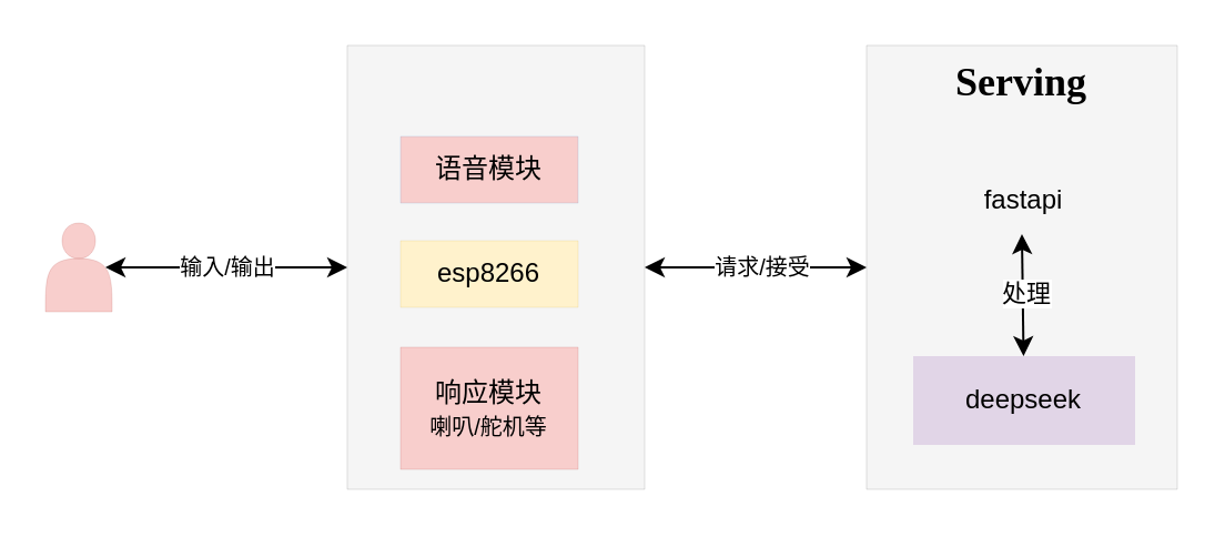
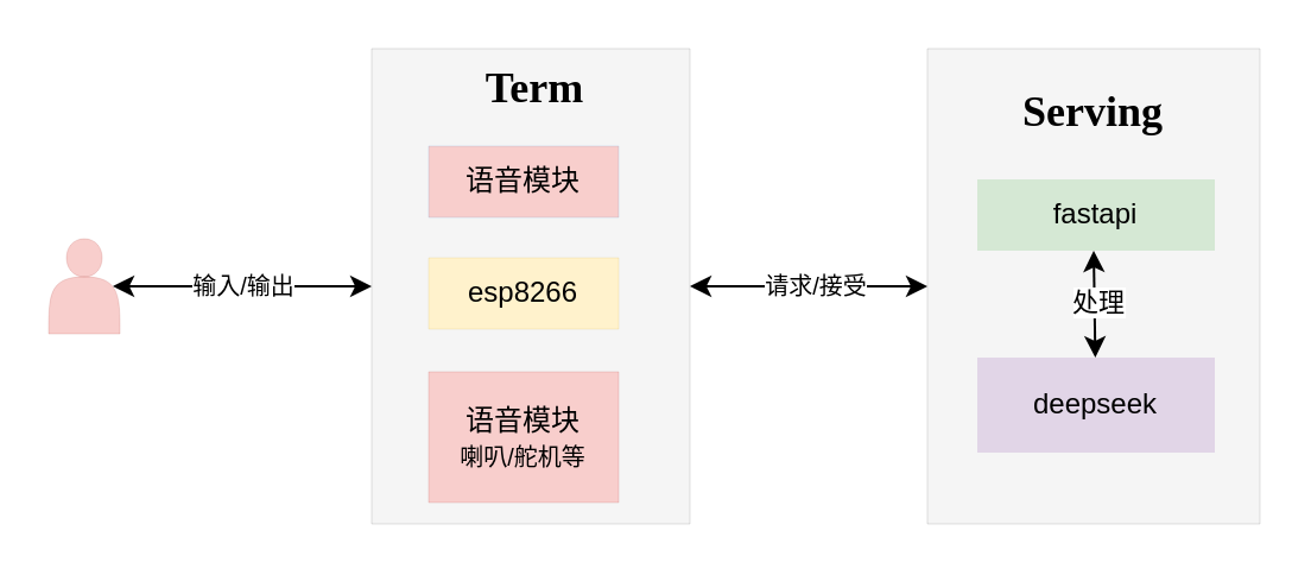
  <mxCell id="0" />
  <mxCell id="1" parent="0" />
  <mxCell id="2" value="" style="rounded=0;whiteSpace=wrap;html=1;fillColor=#f5f5f5;fontColor=#333333;strokeColor=#666666;strokeWidth=0;" parent="1" vertex="1"><mxGeometry x="156" y="20" width="134" height="200" as="geometry" /></mxCell>
  <mxCell id="3" value="" style="rounded=0;whiteSpace=wrap;html=1;fillColor=#f5f5f5;fontColor=#333333;strokeColor=#666666;strokeWidth=0;" parent="1" vertex="1"><mxGeometry x="390" y="20" width="140" height="200" as="geometry" /></mxCell>
- <mxCell id="4" value="fastapi" style="rounded=0;whiteSpace=wrap;html=1;fillColor=#f5f5f5;strokeColor=none;glass=0;shadow=0;" parent="1" vertex="1"><mxGeometry x="411" y="75" width="100" height="30" as="geometry" /></mxCell>
- <mxCell id="5" value="deepseek" style="rounded=0;whiteSpace=wrap;html=1;fillColor=#e1d5e7;strokeColor=none;glass=0;shadow=0;" parent="1" vertex="1"><mxGeometry x="411" y="160" width="100" height="40" as="geometry" /></mxCell>
- <mxCell id="6" value="&lt;h2 style=&quot;margin-top: 0px;&quot;&gt;&lt;font face=&quot;Verdana&quot;&gt;Serving&lt;/font&gt;&lt;/h2&gt;" style="text;html=1;whiteSpace=wrap;overflow=hidden;rounded=0;align=center;" parent="1" vertex="1"><mxGeometry x="415" y="20" width="90" height="30" as="geometry" /></mxCell>
+ <mxCell id="4" value="fastapi" style="rounded=0;whiteSpace=wrap;html=1;fillColor=#d5e8d4;strokeColor=none;glass=0;shadow=0;" parent="1" vertex="1"><mxGeometry x="411" y="75" width="100" height="30" as="geometry" /></mxCell>
+ <mxCell id="5" value="deepseek" style="rounded=0;whiteSpace=wrap;html=1;fillColor=#e1d5e7;strokeColor=none;glass=0;shadow=0;" parent="1" vertex="1"><mxGeometry x="411" y="150" width="100" height="40" as="geometry" /></mxCell>
+ <mxCell id="6" value="&lt;h2 style=&quot;margin-top: 0px;&quot;&gt;&lt;font face=&quot;Verdana&quot;&gt;Serving&lt;/font&gt;&lt;/h2&gt;" style="text;html=1;whiteSpace=wrap;overflow=hidden;rounded=0;align=center;" parent="1" vertex="1"><mxGeometry x="415" y="30" width="90" height="30" as="geometry" /></mxCell>
  <mxCell id="7" value="" style="shape=actor;whiteSpace=wrap;html=1;fillColor=#f8cecc;strokeColor=#b85450;strokeWidth=0;" parent="1" vertex="1"><mxGeometry x="20" y="100" width="30" height="40" as="geometry" /></mxCell>
  <mxCell id="8" value="语音模块" style="rounded=0;whiteSpace=wrap;html=1;fillColor=#f8cecc;strokeColor=#6c8ebf;strokeWidth=0;" parent="1" vertex="1"><mxGeometry x="180" y="61" width="80" height="30" as="geometry" /></mxCell>
  <mxCell id="9" value="" style="endArrow=classic;startArrow=classic;html=1;rounded=0;" parent="1" source="5" edge="1"><mxGeometry width="50" height="50" relative="1" as="geometry"><mxPoint x="410" y="155" as="sourcePoint" /><mxPoint x="460" y="105" as="targetPoint" /></mxGeometry></mxCell>
  <mxCell id="10" value="处理" style="edgeLabel;html=1;align=center;verticalAlign=middle;resizable=0;points=[];" parent="9" vertex="1" connectable="0"><mxGeometry x="0.002" y="-1" relative="1" as="geometry"><mxPoint as="offset" /></mxGeometry></mxCell>
- <mxCell id="11" value="&lt;div&gt;&lt;span style=&quot;background-color: transparent; color: light-dark(rgb(0, 0, 0), rgb(255, 255, 255));&quot;&gt;响应模块&lt;/span&gt;&lt;/div&gt;&lt;div&gt;&lt;font style=&quot;font-size: 10px;&quot;&gt;喇叭/舵机等&lt;/font&gt;&lt;/div&gt;" style="rounded=0;whiteSpace=wrap;html=1;fillColor=#f8cecc;strokeColor=#b85450;strokeWidth=0;" parent="1" vertex="1"><mxGeometry x="180" y="156" width="80" height="55" as="geometry" /></mxCell>
+ <mxCell id="11" value="&lt;div&gt;&lt;span style=&quot;background-color: transparent; color: light-dark(rgb(0, 0, 0), rgb(255, 255, 255));&quot;&gt;语音模块&lt;/span&gt;&lt;/div&gt;&lt;div&gt;&lt;font style=&quot;font-size: 10px;&quot;&gt;喇叭/舵机等&lt;/font&gt;&lt;/div&gt;" style="rounded=0;whiteSpace=wrap;html=1;fillColor=#f8cecc;strokeColor=#b85450;strokeWidth=0;" parent="1" vertex="1"><mxGeometry x="180" y="156" width="80" height="55" as="geometry" /></mxCell>
  <mxCell id="12" value="esp8266" style="rounded=0;whiteSpace=wrap;html=1;fillColor=#fff2cc;strokeColor=#d6b656;strokeWidth=0;" parent="1" vertex="1"><mxGeometry x="180" y="108" width="80" height="30" as="geometry" /></mxCell>
  <mxCell id="13" value="" style="endArrow=classic;startArrow=classic;html=1;rounded=0;entryX=0;entryY=0.5;entryDx=0;entryDy=0;exitX=1;exitY=0.5;exitDx=0;exitDy=0;" parent="1" source="2" target="3" edge="1"><mxGeometry width="50" height="50" relative="1" as="geometry"><mxPoint x="291" y="123" as="sourcePoint" /><mxPoint x="451" y="106" as="targetPoint" /><Array as="points" /></mxGeometry></mxCell>
  <mxCell id="14" value="&lt;font style=&quot;font-size: 10px;&quot;&gt;请求/接受&lt;/font&gt;" style="edgeLabel;html=1;align=center;verticalAlign=middle;resizable=0;points=[];" parent="13" vertex="1" connectable="0"><mxGeometry x="0.042" y="-2" relative="1" as="geometry"><mxPoint y="-3" as="offset" /></mxGeometry></mxCell>
  <mxCell id="15" value="" style="endArrow=classic;startArrow=classic;html=1;rounded=0;entryX=0;entryY=0.5;entryDx=0;entryDy=0;exitX=0.9;exitY=0.5;exitDx=0;exitDy=0;exitPerimeter=0;" parent="1" source="7" target="2" edge="1"><mxGeometry width="50" height="50" relative="1" as="geometry"><mxPoint x="94" y="155" as="sourcePoint" /><mxPoint x="144" y="105" as="targetPoint" /></mxGeometry></mxCell>
  <mxCell id="16" value="&lt;font style=&quot;font-size: 10px;&quot;&gt;输入/输出&lt;/font&gt;" style="edgeLabel;html=1;align=center;verticalAlign=middle;resizable=0;points=[];" parent="15" vertex="1" connectable="0"><mxGeometry x="-0.002" y="-4" relative="1" as="geometry"><mxPoint y="-5" as="offset" /></mxGeometry></mxCell>
+ <mxCell id="17" value="&lt;h2 style=&quot;margin-top: 0px;&quot;&gt;&lt;font face=&quot;Verdana&quot;&gt;Term&lt;/font&gt;&lt;/h2&gt;" style="text;html=1;whiteSpace=wrap;overflow=hidden;rounded=0;align=center;" parent="1" vertex="1"><mxGeometry x="180" y="20" width="90" height="30" as="geometry" /></mxCell>
